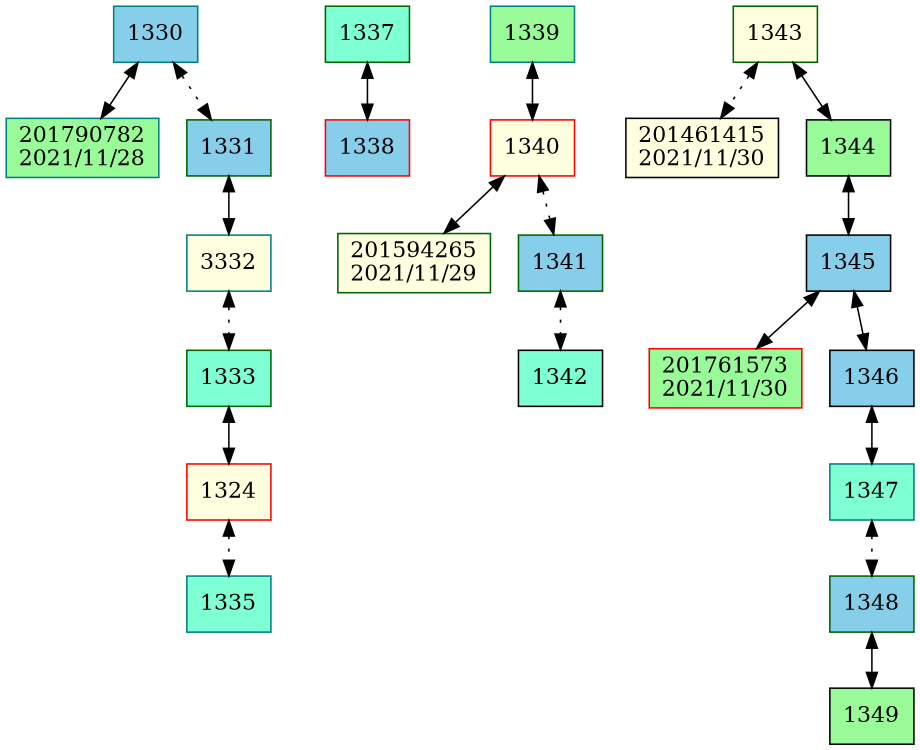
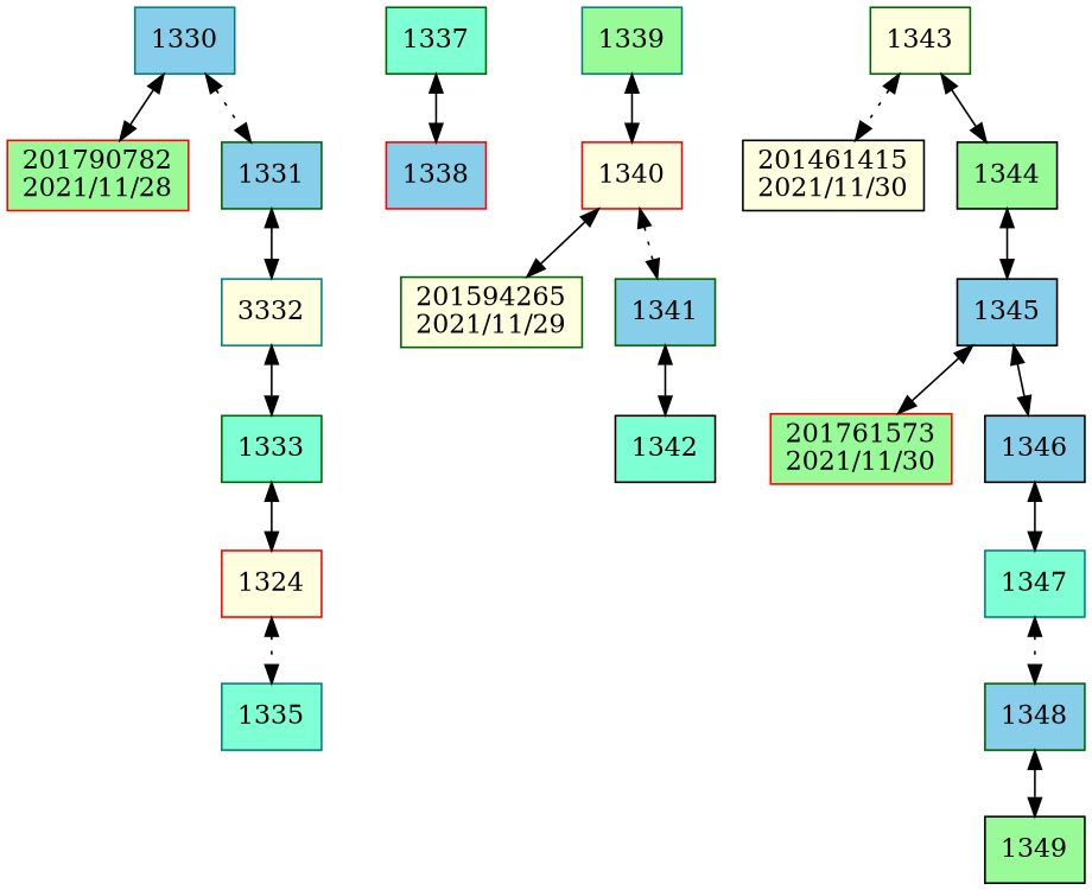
  digraph {
    compound=true
    rankdir=TB
    node [color=darkgreen fillcolor=skyblue shape=box style=filled]
    edge [dir=both style=solid]
    n1 [color=teal label=1330]
-   n2 [color=teal fillcolor=palegreen label="201790782\n2021/11/28"]
+   n2 [color=red fillcolor=palegreen label="201790782\n2021/11/28"]
    n3 [label=1331]
    n4 [color=teal fillcolor=lightyellow label=3332]
    n5 [fillcolor=aquamarine label=1333]
    n6 [color=red fillcolor=lightyellow label=1324]
    n7 [color=teal fillcolor=aquamarine label=1335]
    n8 [fillcolor=aquamarine label=1337]
    n9 [color=red label=1338]
    n10 [color=teal fillcolor=palegreen label=1339]
    n11 [color=red fillcolor=lightyellow label=1340]
    n12 [fillcolor=lightyellow label="201594265\n2021/11/29"]
    n13 [label=1341]
    n14 [color=black fillcolor=aquamarine label=1342]
    n15 [fillcolor=lightyellow label=1343]
    n16 [color=black fillcolor=lightyellow label="201461415\n2021/11/30"]
    n17 [color=black fillcolor=palegreen label=1344]
    n18 [color=black label=1345]
    n19 [color=red fillcolor=palegreen label="201761573\n2021/11/30"]
    n20 [color=black label=1346]
    n21 [color=teal fillcolor=aquamarine label=1347]
    n22 [label=1348]
    n23 [color=black fillcolor=palegreen label=1349]
    n1 -> n2
    n1 -> n3 [style=dotted]
    n3 -> n4
-   n4 -> n5 [style=dotted]
+   n4 -> n5
    n5 -> n6
    n6 -> n7 [style=dotted]
    n8 -> n9
    n10 -> n11
    n11 -> n12
    n11 -> n13 [style=dotted]
-   n13 -> n14 [style=dotted]
+   n13 -> n14
    n15 -> n16 [style=dotted]
    n15 -> n17
    n17 -> n18
    n18 -> n19
    n18 -> n20
    n20 -> n21
    n21 -> n22 [style=dotted]
    n22 -> n23
  }
